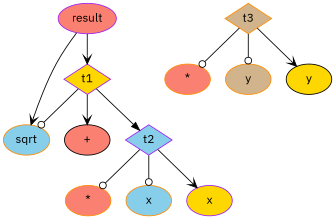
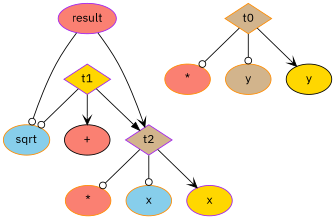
  digraph {
    fontname="IBM Plex Sans"
    node [color=darkorange fillcolor=salmon fontname="IBM Plex Sans" shape=ellipse style=filled]
    edge [arrowhead=odot fontname="IBM Plex Sans"]
    result [color=purple]
    sqrt [fillcolor=skyblue]
    t1 [color=purple fillcolor=gold shape=diamond]
    n4 [color=black label="+"]
-   t2 [color=purple fillcolor=skyblue shape=diamond]
+   t2 [color=purple fillcolor=tan shape=diamond]
    n6 [label="*"]
    n7 [fillcolor=skyblue label=x]
    n8 [color=purple fillcolor=gold label=x]
-   t3 [fillcolor=tan shape=diamond]
+   t3 [fillcolor=tan shape=diamond label=t0]
    n10 [label="*"]
    n11 [fillcolor=tan label=y]
    n12 [color=black fillcolor=gold label=y]
-   result -> sqrt [arrowhead=vee]
-   result -> t1 [arrowhead=vee]
+   result -> sqrt
+   result -> t2 [arrowhead=vee]
    t1 -> sqrt
    t1 -> n4 [arrowhead=vee]
    t1 -> t2 [arrowhead=normal]
    t2 -> n6
    t2 -> n7
    t2 -> n8 [arrowhead=vee]
    t3 -> n10
    t3 -> n11
    t3 -> n12 [arrowhead=vee]
  }
